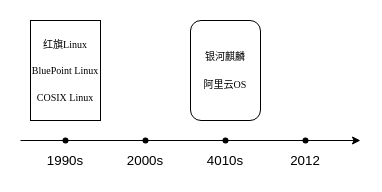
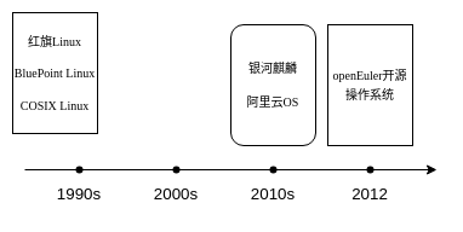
  <mxCell id="0" />
  <mxCell id="1" parent="0" />
  <mxCell id="2" value="" style="endArrow=classic;html=1;startArrow=none;" edge="1" parent="1" source="4"><mxGeometry width="50" height="50" relative="1" as="geometry"><mxPoint x="30" y="140" as="sourcePoint" /><mxPoint x="360" y="140" as="targetPoint" /></mxGeometry></mxCell>
  <mxCell id="3" value="&lt;span style=&quot;font-size: 13.333px&quot;&gt;1990s&lt;/span&gt;" style="text;html=1;strokeColor=none;fillColor=none;align=center;verticalAlign=middle;whiteSpace=wrap;rounded=0;" vertex="1" parent="1"><mxGeometry x="20" y="150" width="90" height="20" as="geometry" /></mxCell>
  <mxCell id="4" value="" style="shape=waypoint;sketch=0;size=6;pointerEvents=1;points=[];fillColor=none;resizable=0;rotatable=0;perimeter=centerPerimeter;snapToPoint=1;" vertex="1" parent="1"><mxGeometry x="45" y="120" width="40" height="40" as="geometry" /></mxCell>
  <mxCell id="5" value="" style="endArrow=none;html=1;" edge="1" parent="1" target="4"><mxGeometry width="50" height="50" relative="1" as="geometry"><mxPoint x="20" y="140" as="sourcePoint" /><mxPoint x="630" y="140" as="targetPoint" /></mxGeometry></mxCell>
- <mxCell id="6" value="&lt;p class=&quot;MsoNormal&quot;&gt;&lt;font style=&quot;font-size: 10px&quot;&gt;&lt;span&gt;&lt;font face=&quot;等线&quot;&gt;红旗&lt;/font&gt;&lt;font face=&quot;Calibri&quot;&gt;Linux&lt;/font&gt;&lt;/span&gt;&lt;span style=&quot;font-family: &amp;#34;calibri&amp;#34;&quot;&gt;&lt;/span&gt;&lt;/font&gt;&lt;/p&gt;&lt;p class=&quot;MsoNormal&quot;&gt;&lt;font style=&quot;font-size: 10px&quot;&gt;&lt;span style=&quot;font-family: &amp;#34;calibri&amp;#34;&quot;&gt;BluePoint Linux&lt;/span&gt;&lt;/font&gt;&lt;/p&gt;&lt;p class=&quot;MsoNormal&quot;&gt;&lt;span style=&quot;font-family: &amp;#34;calibri&amp;#34;&quot;&gt;&lt;font style=&quot;font-size: 10px&quot;&gt;COSIX Linux&lt;/font&gt;&lt;/span&gt;&lt;/p&gt;" style="rounded=0;whiteSpace=wrap;html=1;" vertex="1" parent="1"><mxGeometry x="30" y="20" width="70" height="100" as="geometry" /></mxCell>
+ <mxCell id="6" value="&lt;p class=&quot;MsoNormal&quot;&gt;&lt;font style=&quot;font-size: 10px&quot;&gt;&lt;span&gt;&lt;font face=&quot;等线&quot;&gt;红旗&lt;/font&gt;&lt;font face=&quot;Calibri&quot;&gt;Linux&lt;/font&gt;&lt;/span&gt;&lt;span style=&quot;font-family: &amp;#34;calibri&amp;#34;&quot;&gt;&lt;/span&gt;&lt;/font&gt;&lt;/p&gt;&lt;p class=&quot;MsoNormal&quot;&gt;&lt;font style=&quot;font-size: 10px&quot;&gt;&lt;span style=&quot;font-family: &amp;#34;calibri&amp;#34;&quot;&gt;BluePoint Linux&lt;/span&gt;&lt;/font&gt;&lt;/p&gt;&lt;p class=&quot;MsoNormal&quot;&gt;&lt;span style=&quot;font-family: &amp;#34;calibri&amp;#34;&quot;&gt;&lt;font style=&quot;font-size: 10px&quot;&gt;COSIX Linux&lt;/font&gt;&lt;/span&gt;&lt;/p&gt;" style="rounded=0;whiteSpace=wrap;html=1;" vertex="1" parent="1"><mxGeometry x="10" y="10" width="70" height="100" as="geometry" /></mxCell>
  <mxCell id="7" value="&lt;span style=&quot;font-size: 13.333px&quot;&gt;2000s&lt;/span&gt;" style="text;html=1;strokeColor=none;fillColor=none;align=center;verticalAlign=middle;whiteSpace=wrap;rounded=0;" vertex="1" parent="1"><mxGeometry x="100" y="150" width="90" height="20" as="geometry" /></mxCell>
  <mxCell id="8" value="" style="shape=waypoint;sketch=0;size=6;pointerEvents=1;points=[];fillColor=none;resizable=0;rotatable=0;perimeter=centerPerimeter;snapToPoint=1;" vertex="1" parent="1"><mxGeometry x="125" y="120" width="40" height="40" as="geometry" /></mxCell>
- <mxCell id="9" value="&lt;span style=&quot;font-size: 13.333px&quot;&gt;4010s&lt;/span&gt;" style="text;html=1;strokeColor=none;fillColor=none;align=center;verticalAlign=middle;whiteSpace=wrap;rounded=0;" vertex="1" parent="1"><mxGeometry x="180" y="150" width="90" height="20" as="geometry" /></mxCell>
+ <mxCell id="9" value="&lt;span style=&quot;font-size: 13.333px&quot;&gt;2010s&lt;/span&gt;" style="text;html=1;strokeColor=none;fillColor=none;align=center;verticalAlign=middle;whiteSpace=wrap;rounded=0;" vertex="1" parent="1"><mxGeometry x="180" y="150" width="90" height="20" as="geometry" /></mxCell>
  <mxCell id="10" value="" style="shape=waypoint;sketch=0;size=6;pointerEvents=1;points=[];fillColor=none;resizable=0;rotatable=0;perimeter=centerPerimeter;snapToPoint=1;" vertex="1" parent="1"><mxGeometry x="205" y="120" width="40" height="40" as="geometry" /></mxCell>
  <mxCell id="11" value="&lt;p class=&quot;MsoNormal&quot;&gt;&lt;font style=&quot;font-size: 10px&quot;&gt;&lt;span&gt;&lt;font face=&quot;等线&quot;&gt;银河麒麟&lt;/font&gt; &lt;/span&gt;&lt;span style=&quot;font-family: &amp;#34;calibri&amp;#34;&quot;&gt;&lt;/span&gt;&lt;/font&gt;&lt;/p&gt;&lt;p class=&quot;MsoNormal&quot;&gt;&lt;font style=&quot;font-size: 10px&quot;&gt;&lt;span style=&quot;font-family: &amp;#34;calibri&amp;#34;&quot;&gt;&lt;font face=&quot;等线&quot;&gt;阿里云&lt;/font&gt;&lt;/span&gt;&lt;span&gt;&lt;font face=&quot;Calibri&quot;&gt;OS&lt;/font&gt;&lt;/span&gt;&lt;/font&gt;&lt;span style=&quot;font-family: &amp;#34;calibri&amp;#34; ; font-size: 11.0pt&quot;&gt;&lt;/span&gt;&lt;/p&gt;" style="whiteSpace=wrap;html=1;rounded=1;" vertex="1" parent="1"><mxGeometry x="190" y="20" width="70" height="100" as="geometry" /></mxCell>
  <mxCell id="12" value="&lt;span style=&quot;font-size: 13.333px&quot;&gt;2012&lt;/span&gt;" style="text;html=1;strokeColor=none;fillColor=none;align=center;verticalAlign=middle;whiteSpace=wrap;rounded=0;" vertex="1" parent="1"><mxGeometry x="260" y="150" width="90" height="20" as="geometry" /></mxCell>
  <mxCell id="13" value="" style="shape=waypoint;sketch=0;size=6;pointerEvents=1;points=[];fillColor=none;resizable=0;rotatable=0;perimeter=centerPerimeter;snapToPoint=1;" vertex="1" parent="1"><mxGeometry x="285" y="120" width="40" height="40" as="geometry" /></mxCell>
+ <mxCell id="14" value="&lt;p class=&quot;MsoNormal&quot;&gt;&lt;font style=&quot;font-size: 10px&quot;&gt;&lt;span&gt;&lt;font face=&quot;Calibri&quot;&gt;o&lt;/font&gt;&lt;/span&gt;&lt;span style=&quot;font-family: &amp;#34;calibri&amp;#34;&quot;&gt;pen&lt;/span&gt;&lt;span&gt;&lt;font face=&quot;Calibri&quot;&gt;Euler&lt;/font&gt;&lt;/span&gt;&lt;span style=&quot;font-family: &amp;#34;calibri&amp;#34;&quot;&gt;&lt;font face=&quot;等线&quot;&gt;开源&lt;/font&gt;&lt;/span&gt;&lt;span&gt;操作系统&lt;/span&gt;&lt;/font&gt;&lt;span style=&quot;font-family: &amp;#34;calibri&amp;#34; ; font-size: 11.0pt&quot;&gt;&lt;/span&gt;&lt;/p&gt;" style="rounded=0;whiteSpace=wrap;html=1;" vertex="1" parent="1"><mxGeometry x="270" y="20" width="70" height="100" as="geometry" /></mxCell>
